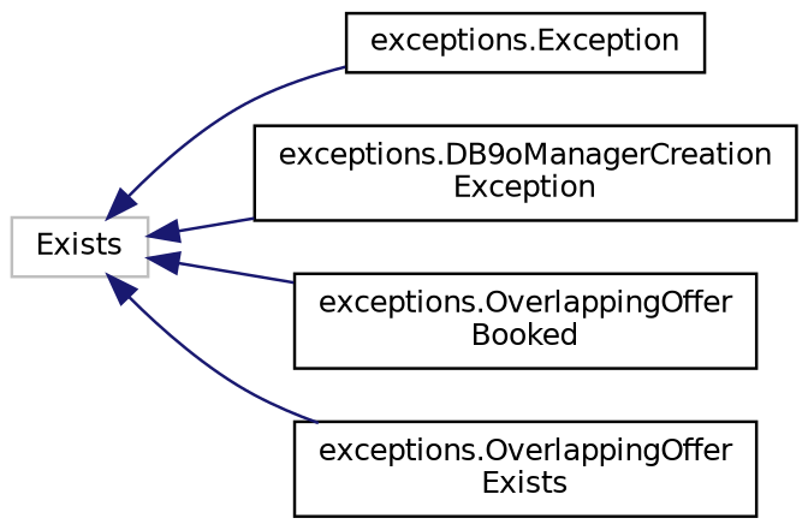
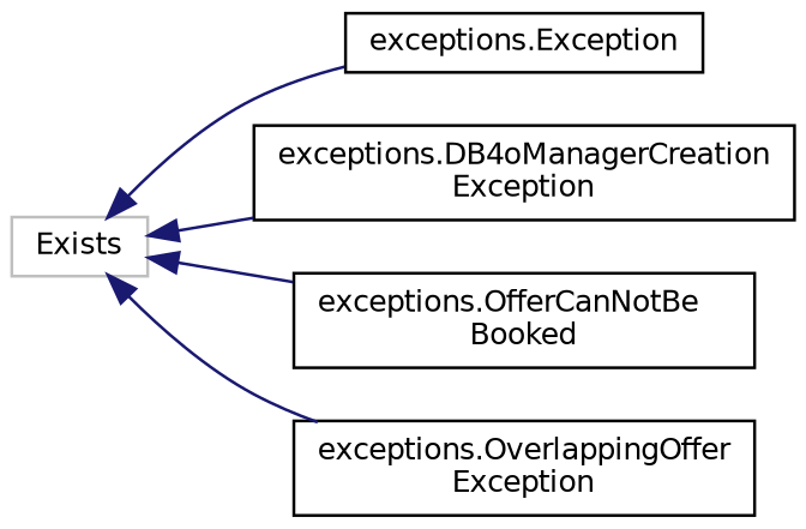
  digraph {
    rankdir=LR
    node [color=black fillcolor=white fontname=Helvetica fontsize=10 shape=record style=filled]
    edge [color=midnightblue dir=back fontname=Helvetica fontsize=10 labelfontname=Helvetica labelfontsize=10 style=solid]
    n1 [color=grey75 height=0.2 label=Exists width=0.4]
    n2 [height=0.2 label="exceptions.Exception" width=0.4]
-   n3 [height=0.2 label="exceptions.DB9oManagerCreation\lException" width=0.4]
-   n4 [height=0.2 label="exceptions.OverlappingOffer\lBooked" width=0.4]
-   n5 [height=0.2 label="exceptions.OverlappingOffer\lExists" width=0.4]
+   n3 [height=0.2 label="exceptions.DB4oManagerCreation\lException" width=0.4]
+   n4 [height=0.2 label="exceptions.OfferCanNotBe\lBooked" width=0.4]
+   n5 [height=0.2 label="exceptions.OverlappingOffer\lException" width=0.4]
    n1 -> n2
    n1 -> n3
    n1 -> n4
    n1 -> n5
  }
